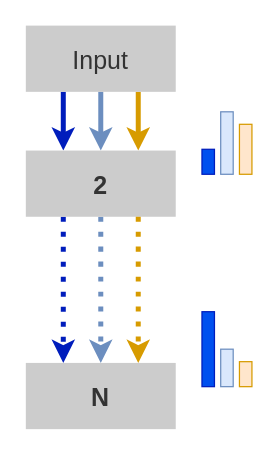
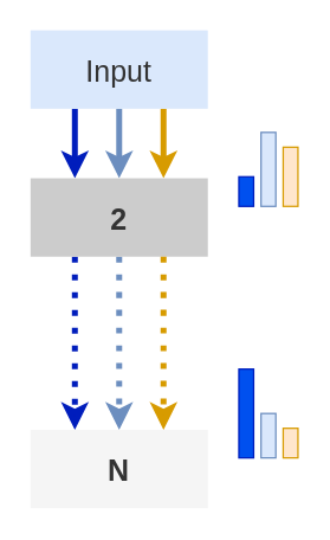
  <mxCell id="0" />
  <mxCell id="1" parent="0" />
  <mxCell id="2" style="edgeStyle=orthogonalEdgeStyle;rounded=0;orthogonalLoop=1;jettySize=auto;html=1;exitX=0.5;exitY=1;exitDx=0;exitDy=0;entryX=0.5;entryY=0;entryDx=0;entryDy=0;strokeWidth=4;fontSize=20;curved=1;fillColor=#dae8fc;strokeColor=#6c8ebf;" parent="1" source="5" target="8" edge="1"><mxGeometry relative="1" as="geometry" /></mxCell>
  <mxCell id="3" style="edgeStyle=orthogonalEdgeStyle;rounded=0;orthogonalLoop=1;jettySize=auto;html=1;exitX=0.25;exitY=1;exitDx=0;exitDy=0;curved=1;strokeWidth=4;entryX=0.25;entryY=0;entryDx=0;entryDy=0;fillColor=#0050ef;strokeColor=#001DBC;" parent="1" source="5" target="8" edge="1"><mxGeometry relative="1" as="geometry" /></mxCell>
  <mxCell id="4" style="edgeStyle=orthogonalEdgeStyle;rounded=0;orthogonalLoop=1;jettySize=auto;html=1;exitX=0.75;exitY=1;exitDx=0;exitDy=0;entryX=0.75;entryY=0;entryDx=0;entryDy=0;curved=1;strokeWidth=4;fillColor=#ffe6cc;strokeColor=#d79b00;" parent="1" source="5" target="8" edge="1"><mxGeometry relative="1" as="geometry" /></mxCell>
- <mxCell id="5" value="&lt;font style=&quot;font-size: 20px;&quot;&gt;Input&lt;/font&gt;" style="rounded=0;whiteSpace=wrap;html=1;fillColor=#CCCCCC;fontColor=#333333;strokeColor=none;" parent="1" vertex="1"><mxGeometry x="20" y="20" width="120" height="53" as="geometry" /></mxCell>
+ <mxCell id="5" value="&lt;font style=&quot;font-size: 20px;&quot;&gt;Input&lt;/font&gt;" style="rounded=0;whiteSpace=wrap;html=1;fillColor=#dae8fc;fontColor=#333333;strokeColor=none;" parent="1" vertex="1"><mxGeometry x="20" y="20" width="120" height="53" as="geometry" /></mxCell>
  <mxCell id="6" style="edgeStyle=orthogonalEdgeStyle;rounded=0;orthogonalLoop=1;jettySize=auto;html=1;exitX=0.5;exitY=1;exitDx=0;exitDy=0;curved=1;fillColor=#dae8fc;strokeColor=#6c8ebf;strokeWidth=4;dashed=1;dashPattern=1 2;entryX=0.5;entryY=0;entryDx=0;entryDy=0;" parent="1" source="8" target="9" edge="1"><mxGeometry relative="1" as="geometry"><Array as="points" /><mxPoint x="260" y="410" as="targetPoint" /></mxGeometry></mxCell>
  <mxCell id="7" style="edgeStyle=orthogonalEdgeStyle;rounded=0;orthogonalLoop=1;jettySize=auto;html=1;exitX=0.25;exitY=1;exitDx=0;exitDy=0;entryX=0.25;entryY=0;entryDx=0;entryDy=0;strokeWidth=4;fillColor=#0050ef;strokeColor=#001DBC;dashed=1;dashPattern=1 2;" edge="1" parent="1" source="8" target="9"><mxGeometry relative="1" as="geometry" /></mxCell>
  <mxCell id="8" value="&lt;span style=&quot;font-size: 13px;&quot; lang=&quot;de&quot; class=&quot;ILfuVd&quot;&gt;&lt;span style=&quot;font-size: 20px;&quot; class=&quot;hgKElc&quot;&gt;&lt;font style=&quot;font-size: 20px;&quot;&gt;&lt;b&gt;2&lt;/b&gt;&lt;/font&gt;&lt;/span&gt;&lt;/span&gt;&lt;span style=&quot;font-size: 13px;&quot; lang=&quot;de&quot; class=&quot;ILfuVd&quot;&gt;&lt;span style=&quot;font-size: 20px;&quot; class=&quot;hgKElc&quot;&gt;&lt;font style=&quot;font-size: 20px;&quot;&gt;&lt;b&gt;&lt;br&gt;&lt;/b&gt;&lt;/font&gt;&lt;/span&gt;&lt;/span&gt;" style="rounded=0;whiteSpace=wrap;html=1;fillColor=#CCCCCC;fontColor=#333333;strokeColor=none;" parent="1" vertex="1"><mxGeometry x="20" y="120" width="120" height="53" as="geometry" /></mxCell>
- <mxCell id="9" value="&lt;span style=&quot;font-size: 13px;&quot; lang=&quot;de&quot; class=&quot;ILfuVd&quot;&gt;&lt;span style=&quot;font-size: 20px;&quot; class=&quot;hgKElc&quot;&gt;&lt;font style=&quot;font-size: 20px;&quot;&gt;&lt;b&gt;N&lt;/b&gt;&lt;/font&gt;&lt;/span&gt;&lt;/span&gt;&lt;span style=&quot;font-size: 13px;&quot; lang=&quot;de&quot; class=&quot;ILfuVd&quot;&gt;&lt;span style=&quot;font-size: 20px;&quot; class=&quot;hgKElc&quot;&gt;&lt;font style=&quot;font-size: 20px;&quot;&gt;&lt;br&gt;&lt;/font&gt;&lt;/span&gt;&lt;/span&gt;" style="rounded=0;whiteSpace=wrap;html=1;fillColor=#CCCCCC;fontColor=#333333;strokeColor=none;" parent="1" vertex="1"><mxGeometry x="20" y="290" width="120" height="53" as="geometry" /></mxCell>
+ <mxCell id="9" value="&lt;span style=&quot;font-size: 13px;&quot; lang=&quot;de&quot; class=&quot;ILfuVd&quot;&gt;&lt;span style=&quot;font-size: 20px;&quot; class=&quot;hgKElc&quot;&gt;&lt;font style=&quot;font-size: 20px;&quot;&gt;&lt;b&gt;N&lt;/b&gt;&lt;/font&gt;&lt;/span&gt;&lt;/span&gt;&lt;span style=&quot;font-size: 13px;&quot; lang=&quot;de&quot; class=&quot;ILfuVd&quot;&gt;&lt;span style=&quot;font-size: 20px;&quot; class=&quot;hgKElc&quot;&gt;&lt;font style=&quot;font-size: 20px;&quot;&gt;&lt;br&gt;&lt;/font&gt;&lt;/span&gt;&lt;/span&gt;" style="rounded=0;whiteSpace=wrap;html=1;fillColor=#f5f5f5;fontColor=#333333;strokeColor=none;" parent="1" vertex="1"><mxGeometry x="20" y="290" width="120" height="53" as="geometry" /></mxCell>
  <mxCell id="10" style="edgeStyle=orthogonalEdgeStyle;rounded=0;orthogonalLoop=1;jettySize=auto;html=1;exitX=0.75;exitY=1;exitDx=0;exitDy=0;curved=1;strokeWidth=4;fillColor=#ffe6cc;strokeColor=#d79b00;entryX=0.75;entryY=0;entryDx=0;entryDy=0;dashed=1;dashPattern=1 2;" parent="1" source="8" target="9" edge="1"><mxGeometry relative="1" as="geometry"><mxPoint x="140.04" y="498.5" as="targetPoint" /><Array as="points"><mxPoint x="110" y="290" /><mxPoint x="110" y="290" /></Array><mxPoint x="180" y="231.5" as="sourcePoint" /></mxGeometry></mxCell>
  <mxCell id="11" value="" style="rounded=0;whiteSpace=wrap;html=1;fillColor=#0050ef;fontColor=#ffffff;strokeColor=#001DBC;" parent="1" vertex="1"><mxGeometry x="161" y="119" width="10" height="20" as="geometry" /></mxCell>
  <mxCell id="12" value="" style="rounded=0;whiteSpace=wrap;html=1;fillColor=#dae8fc;strokeColor=#6c8ebf;" parent="1" vertex="1"><mxGeometry x="176" y="89" width="10" height="50" as="geometry" /></mxCell>
  <mxCell id="13" value="" style="rounded=0;whiteSpace=wrap;html=1;fillColor=#ffe6cc;strokeColor=#d79b00;" parent="1" vertex="1"><mxGeometry x="191" y="99" width="10" height="40" as="geometry" /></mxCell>
  <mxCell id="14" value="" style="rounded=0;whiteSpace=wrap;html=1;fillColor=#0050ef;fontColor=#ffffff;strokeColor=#001DBC;" vertex="1" parent="1"><mxGeometry x="161" y="249" width="10" height="60" as="geometry" /></mxCell>
  <mxCell id="15" value="" style="rounded=0;whiteSpace=wrap;html=1;fillColor=#dae8fc;strokeColor=#6c8ebf;" vertex="1" parent="1"><mxGeometry x="176" y="279" width="10" height="30" as="geometry" /></mxCell>
  <mxCell id="16" value="" style="rounded=0;whiteSpace=wrap;html=1;fillColor=#ffe6cc;strokeColor=#d79b00;" vertex="1" parent="1"><mxGeometry x="191" y="289" width="10" height="20" as="geometry" /></mxCell>
